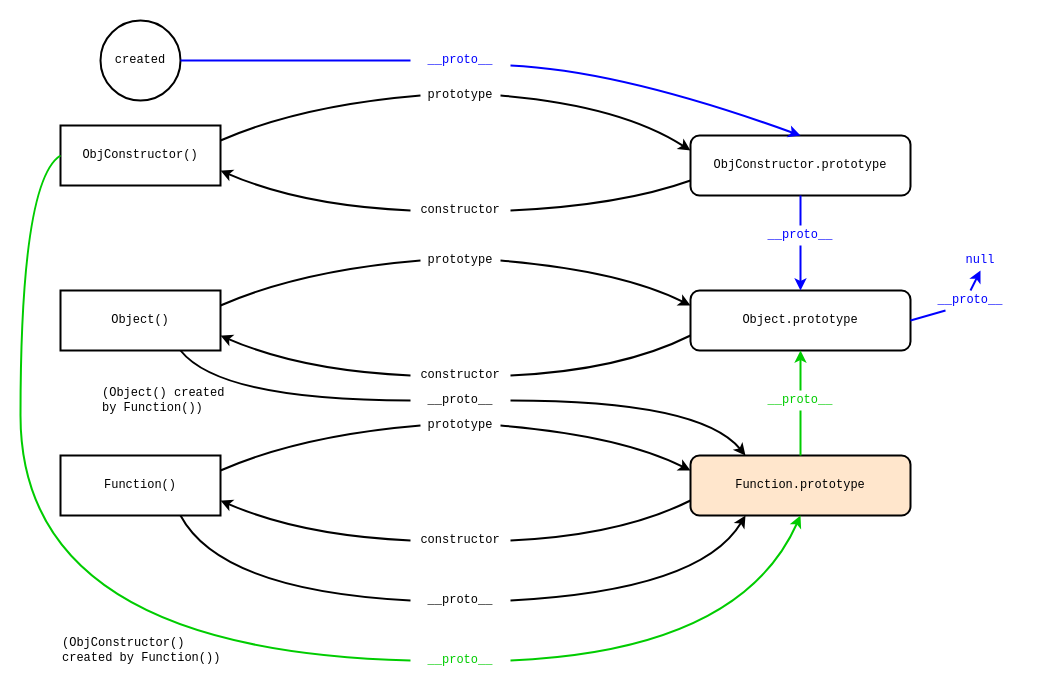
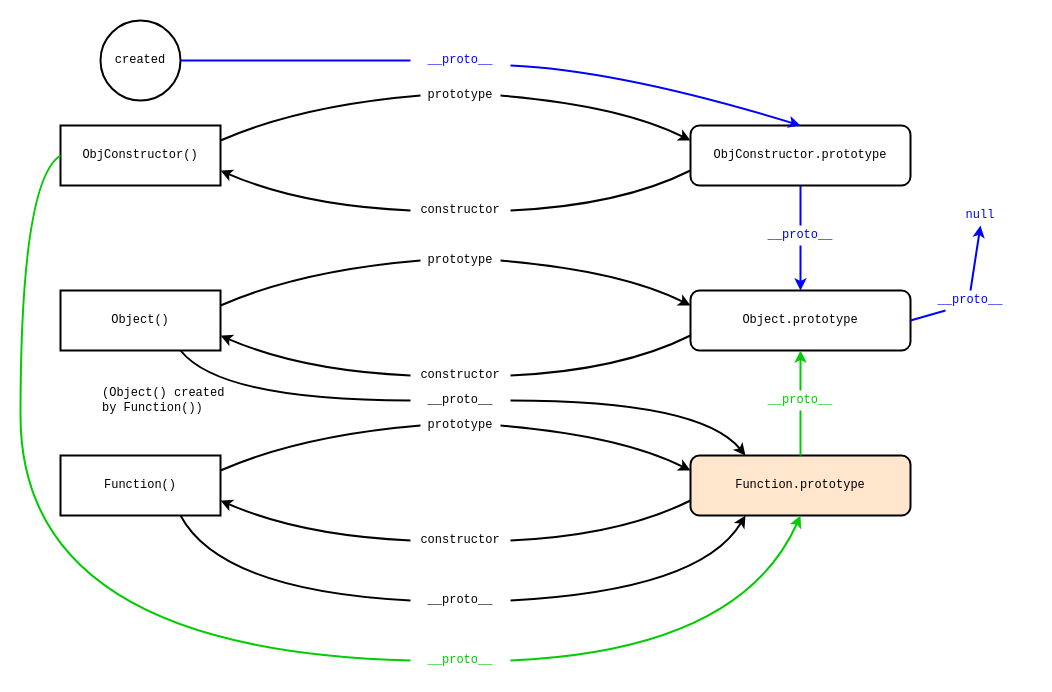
  <mxCell id="0" />
  <mxCell id="1" parent="0" />
  <mxCell id="2" value="Object.prototype" style="rounded=1;whiteSpace=wrap;html=1;strokeWidth=2;fontFamily=Courier New;" parent="1" vertex="1"><mxGeometry x="690" y="290" width="220" height="60" as="geometry" /></mxCell>
  <mxCell id="3" value="Object()" style="rounded=0;whiteSpace=wrap;html=1;strokeWidth=2;fontFamily=Courier New;" parent="1" vertex="1"><mxGeometry y="290" width="160" height="60" as="geometry" x="60" /></mxCell>
  <mxCell id="4" value="" style="curved=1;endArrow=classic;html=1;rounded=0;exitX=1;exitY=0.5;exitDx=0;exitDy=0;entryX=0;entryY=0.25;entryDx=0;entryDy=0;startArrow=none;strokeWidth=2;fontFamily=Courier New;" parent="1" source="5" target="2" edge="1"><mxGeometry width="50" height="50" relative="1" as="geometry"><mxPoint x="440" y="400" as="sourcePoint" /><mxPoint x="490" y="350" as="targetPoint" /><Array as="points"><mxPoint x="620" y="270" /></Array></mxGeometry></mxCell>
  <mxCell id="5" value="prototype" style="text;html=1;strokeColor=none;fillColor=none;align=center;verticalAlign=middle;whiteSpace=wrap;rounded=0;strokeWidth=2;fontFamily=Courier New;" parent="1" vertex="1"><mxGeometry x="420" y="245" width="80" height="30" as="geometry" /></mxCell>
  <mxCell id="6" value="" style="curved=1;endArrow=none;html=1;rounded=0;exitX=1;exitY=0.25;exitDx=0;exitDy=0;entryX=0;entryY=0.5;entryDx=0;entryDy=0;strokeWidth=2;fontFamily=Courier New;" parent="1" source="3" target="5" edge="1"><mxGeometry width="50" height="50" relative="1" as="geometry"><mxPoint x="220" y="330" as="sourcePoint" /><mxPoint x="700" y="275" as="targetPoint" /><Array as="points"><mxPoint x="300" y="270" /></Array></mxGeometry></mxCell>
  <mxCell id="7" value="" style="curved=1;endArrow=classic;html=1;rounded=0;entryX=1;entryY=0.75;entryDx=0;entryDy=0;exitX=0;exitY=0.5;exitDx=0;exitDy=0;startArrow=none;strokeWidth=2;fontFamily=Courier New;" parent="1" source="8" target="3" edge="1"><mxGeometry width="50" height="50" relative="1" as="geometry"><mxPoint x="440" y="400" as="sourcePoint" /><mxPoint x="490" y="350" as="targetPoint" /><Array as="points"><mxPoint x="300" y="370" /></Array></mxGeometry></mxCell>
  <mxCell id="8" value="constructor" style="text;html=1;strokeColor=none;fillColor=none;align=center;verticalAlign=middle;whiteSpace=wrap;rounded=0;strokeWidth=2;fontFamily=Courier New;fontColor=#000000;" parent="1" vertex="1"><mxGeometry x="410" y="360" width="100" height="30" as="geometry" /></mxCell>
  <mxCell id="9" value="" style="curved=1;endArrow=none;html=1;rounded=0;entryX=1;entryY=0.5;entryDx=0;entryDy=0;exitX=0;exitY=0.75;exitDx=0;exitDy=0;strokeWidth=2;fontFamily=Courier New;" parent="1" source="2" target="8" edge="1"><mxGeometry width="50" height="50" relative="1" as="geometry"><mxPoint x="730" y="290" as="sourcePoint" /><mxPoint x="220" y="345" as="targetPoint" /><Array as="points"><mxPoint x="620" y="370" /></Array></mxGeometry></mxCell>
- <mxCell id="10" value="ObjConstructor.prototype" style="rounded=1;whiteSpace=wrap;html=1;strokeWidth=2;fontFamily=Courier New;" parent="1" vertex="1"><mxGeometry x="690" y="135" width="220" height="60" as="geometry" /></mxCell>
+ <mxCell id="10" value="ObjConstructor.prototype" style="rounded=1;whiteSpace=wrap;html=1;strokeWidth=2;fontFamily=Courier New;" parent="1" vertex="1"><mxGeometry x="690" y="125" width="220" height="60" as="geometry" /></mxCell>
  <mxCell id="11" value="ObjConstructor()" style="rounded=0;whiteSpace=wrap;html=1;strokeWidth=2;fontFamily=Courier New;" parent="1" vertex="1"><mxGeometry y="125" width="160" height="60" as="geometry" x="60" /></mxCell>
  <mxCell id="12" value="" style="curved=1;endArrow=classic;html=1;rounded=0;exitX=1;exitY=0.5;exitDx=0;exitDy=0;entryX=0;entryY=0.25;entryDx=0;entryDy=0;startArrow=none;strokeWidth=2;fontFamily=Courier New;" parent="1" source="13" target="10" edge="1"><mxGeometry width="50" height="50" relative="1" as="geometry"><mxPoint x="440" y="235" as="sourcePoint" /><mxPoint x="490" y="185" as="targetPoint" /><Array as="points"><mxPoint x="620" y="105" /></Array></mxGeometry></mxCell>
  <mxCell id="13" value="prototype" style="text;html=1;strokeColor=none;fillColor=none;align=center;verticalAlign=middle;whiteSpace=wrap;rounded=0;strokeWidth=2;fontFamily=Courier New;" parent="1" vertex="1"><mxGeometry x="420" y="80" width="80" height="30" as="geometry" /></mxCell>
  <mxCell id="14" value="" style="curved=1;endArrow=none;html=1;rounded=0;exitX=1;exitY=0.25;exitDx=0;exitDy=0;entryX=0;entryY=0.5;entryDx=0;entryDy=0;strokeWidth=2;fontFamily=Courier New;" parent="1" source="11" target="13" edge="1"><mxGeometry width="50" height="50" relative="1" as="geometry"><mxPoint x="220" y="165" as="sourcePoint" /><mxPoint x="700" y="110" as="targetPoint" /><Array as="points"><mxPoint x="300" y="105" /></Array></mxGeometry></mxCell>
  <mxCell id="15" value="" style="curved=1;endArrow=classic;html=1;rounded=0;entryX=1;entryY=0.75;entryDx=0;entryDy=0;exitX=0;exitY=0.5;exitDx=0;exitDy=0;startArrow=none;strokeWidth=2;fontFamily=Courier New;" parent="1" source="16" target="11" edge="1"><mxGeometry width="50" height="50" relative="1" as="geometry"><mxPoint x="440" y="235" as="sourcePoint" /><mxPoint x="490" y="185" as="targetPoint" /><Array as="points"><mxPoint x="300" y="205" /></Array></mxGeometry></mxCell>
  <mxCell id="16" value="constructor" style="text;html=1;strokeColor=none;fillColor=none;align=center;verticalAlign=middle;whiteSpace=wrap;rounded=0;strokeWidth=2;fontFamily=Courier New;" parent="1" vertex="1"><mxGeometry x="410" y="195" width="100" height="30" as="geometry" /></mxCell>
  <mxCell id="17" value="" style="curved=1;endArrow=none;html=1;rounded=0;entryX=1;entryY=0.5;entryDx=0;entryDy=0;exitX=0;exitY=0.75;exitDx=0;exitDy=0;strokeWidth=2;fontFamily=Courier New;" parent="1" source="10" target="16" edge="1"><mxGeometry width="50" height="50" relative="1" as="geometry"><mxPoint x="730" y="125" as="sourcePoint" /><mxPoint x="220" y="180" as="targetPoint" /><Array as="points"><mxPoint x="620" y="205" /></Array></mxGeometry></mxCell>
  <mxCell id="18" value="Function.prototype" style="rounded=1;whiteSpace=wrap;html=1;strokeWidth=2;fontFamily=Courier New;fillColor=#ffe6cc;" parent="1" vertex="1"><mxGeometry x="690" y="455" width="220" height="60" as="geometry" /></mxCell>
  <mxCell id="19" value="Function()" style="rounded=0;whiteSpace=wrap;html=1;strokeWidth=2;fontFamily=Courier New;" parent="1" vertex="1"><mxGeometry y="455" width="160" height="60" as="geometry" x="60" /></mxCell>
  <mxCell id="20" value="" style="curved=1;endArrow=classic;html=1;rounded=0;exitX=1;exitY=0.5;exitDx=0;exitDy=0;entryX=0;entryY=0.25;entryDx=0;entryDy=0;startArrow=none;strokeWidth=2;fontFamily=Courier New;" parent="1" source="21" target="18" edge="1"><mxGeometry width="50" height="50" relative="1" as="geometry"><mxPoint x="440" y="565" as="sourcePoint" /><mxPoint x="490" y="515" as="targetPoint" /><Array as="points"><mxPoint x="620" y="435" /></Array></mxGeometry></mxCell>
  <mxCell id="21" value="prototype" style="text;html=1;strokeColor=none;fillColor=none;align=center;verticalAlign=middle;whiteSpace=wrap;rounded=0;strokeWidth=2;fontFamily=Courier New;fontColor=#000000;" parent="1" vertex="1"><mxGeometry x="420" y="410" width="80" height="30" as="geometry" /></mxCell>
  <mxCell id="22" value="" style="curved=1;endArrow=none;html=1;rounded=0;exitX=1;exitY=0.25;exitDx=0;exitDy=0;entryX=0;entryY=0.5;entryDx=0;entryDy=0;strokeWidth=2;fontFamily=Courier New;" parent="1" source="19" target="21" edge="1"><mxGeometry width="50" height="50" relative="1" as="geometry"><mxPoint x="220" y="495" as="sourcePoint" /><mxPoint x="700" y="440" as="targetPoint" /><Array as="points"><mxPoint x="300" y="435" /></Array></mxGeometry></mxCell>
  <mxCell id="23" value="" style="curved=1;endArrow=classic;html=1;rounded=0;entryX=1;entryY=0.75;entryDx=0;entryDy=0;exitX=0;exitY=0.5;exitDx=0;exitDy=0;startArrow=none;strokeWidth=2;fontFamily=Courier New;" parent="1" source="24" target="19" edge="1"><mxGeometry width="50" height="50" relative="1" as="geometry"><mxPoint x="440" y="565" as="sourcePoint" /><mxPoint x="490" y="515" as="targetPoint" /><Array as="points"><mxPoint x="300" y="535" /></Array></mxGeometry></mxCell>
  <mxCell id="24" value="constructor" style="text;html=1;strokeColor=none;fillColor=none;align=center;verticalAlign=middle;whiteSpace=wrap;rounded=0;strokeWidth=2;fontFamily=Courier New;fontColor=#000000;" parent="1" vertex="1"><mxGeometry x="410" y="525" width="100" height="30" as="geometry" /></mxCell>
  <mxCell id="25" value="" style="curved=1;endArrow=none;html=1;rounded=0;entryX=1;entryY=0.5;entryDx=0;entryDy=0;exitX=0;exitY=0.75;exitDx=0;exitDy=0;strokeWidth=2;fontFamily=Courier New;" parent="1" source="18" target="24" edge="1"><mxGeometry width="50" height="50" relative="1" as="geometry"><mxPoint x="730" y="455" as="sourcePoint" /><mxPoint x="220" y="510" as="targetPoint" /><Array as="points"><mxPoint x="620" y="535" /></Array></mxGeometry></mxCell>
  <mxCell id="26" value="" style="curved=1;endArrow=classic;html=1;rounded=0;entryX=0.25;entryY=0;entryDx=0;entryDy=0;exitX=1;exitY=0.5;exitDx=0;exitDy=0;startArrow=none;strokeWidth=2;fontFamily=Courier New;fillColor=#f8cecc;strokeColor=#000000;" parent="1" source="27" target="18" edge="1"><mxGeometry width="50" height="50" relative="1" as="geometry"><mxPoint x="420" y="220" as="sourcePoint" /><mxPoint x="230" y="180" as="targetPoint" /><Array as="points"><mxPoint x="700" y="400" /></Array></mxGeometry></mxCell>
  <mxCell id="27" value="__proto__" style="text;html=1;strokeColor=none;fillColor=none;align=center;verticalAlign=middle;whiteSpace=wrap;rounded=0;strokeWidth=2;fontFamily=Courier New;fontColor=#000000;" parent="1" vertex="1"><mxGeometry x="410" y="390" width="100" height="20" as="geometry" /></mxCell>
  <mxCell id="28" value="" style="curved=1;endArrow=none;html=1;rounded=0;entryX=0;entryY=0.5;entryDx=0;entryDy=0;exitX=0.75;exitY=1;exitDx=0;exitDy=0;startArrow=none;strokeWidth=2;fontFamily=Courier New;fillColor=#f8cecc;strokeColor=#000000;" parent="1" source="3" target="27" edge="1"><mxGeometry width="50" height="50" relative="1" as="geometry"><mxPoint x="190" y="350" as="sourcePoint" /><mxPoint x="690" y="455" as="targetPoint" /><Array as="points"><mxPoint x="220" y="400" /></Array></mxGeometry></mxCell>
  <mxCell id="29" value="" style="curved=1;endArrow=classic;html=1;rounded=0;entryX=0.25;entryY=1;entryDx=0;entryDy=0;exitX=1;exitY=0.5;exitDx=0;exitDy=0;startArrow=none;strokeWidth=2;fontFamily=Courier New;fillColor=#f8cecc;strokeColor=#000000;" parent="1" source="30" target="18" edge="1"><mxGeometry width="50" height="50" relative="1" as="geometry"><mxPoint x="520" y="410" as="sourcePoint" /><mxPoint x="735" y="465" as="targetPoint" /><Array as="points"><mxPoint x="700" y="590" /></Array></mxGeometry></mxCell>
  <mxCell id="30" value="__proto__" style="text;html=1;strokeColor=none;fillColor=none;align=center;verticalAlign=middle;whiteSpace=wrap;rounded=0;strokeWidth=2;fontFamily=Courier New;fontColor=#000000;" parent="1" vertex="1"><mxGeometry x="410" y="590" width="100" height="20" as="geometry" /></mxCell>
  <mxCell id="31" value="" style="curved=1;endArrow=none;html=1;rounded=0;entryX=0;entryY=0.5;entryDx=0;entryDy=0;exitX=0.75;exitY=1;exitDx=0;exitDy=0;startArrow=none;strokeWidth=2;fontFamily=Courier New;fillColor=#f8cecc;strokeColor=#000000;" parent="1" source="19" target="30" edge="1"><mxGeometry width="50" height="50" relative="1" as="geometry"><mxPoint x="190" y="515" as="sourcePoint" /><mxPoint x="725" y="515" as="targetPoint" /><Array as="points"><mxPoint x="220" y="590" /></Array></mxGeometry></mxCell>
  <mxCell id="32" value="" style="curved=1;endArrow=classic;html=1;rounded=0;entryX=0.5;entryY=1;entryDx=0;entryDy=0;exitX=1;exitY=0.5;exitDx=0;exitDy=0;startArrow=none;strokeWidth=2;fontFamily=Courier New;fillColor=#f8cecc;strokeColor=#00CC00;" parent="1" source="33" target="18" edge="1"><mxGeometry width="50" height="50" relative="1" as="geometry"><mxPoint x="520" y="610" as="sourcePoint" /><mxPoint x="735" y="525" as="targetPoint" /><Array as="points"><mxPoint x="740" y="650" /></Array></mxGeometry></mxCell>
  <mxCell id="33" value="__proto__" style="text;html=1;strokeColor=none;fillColor=none;align=center;verticalAlign=middle;whiteSpace=wrap;rounded=0;strokeWidth=2;fontFamily=Courier New;fontColor=#00CC00;" parent="1" vertex="1"><mxGeometry x="410" y="650" width="100" height="20" as="geometry" /></mxCell>
  <mxCell id="34" value="" style="curved=1;endArrow=none;html=1;rounded=0;exitX=0;exitY=0.5;exitDx=0;exitDy=0;startArrow=none;strokeWidth=2;fontFamily=Courier New;fillColor=#f8cecc;strokeColor=#00CC00;" parent="1" source="11" edge="1"><mxGeometry width="50" height="50" relative="1" as="geometry"><mxPoint x="130" y="185" as="sourcePoint" /><mxPoint x="410" y="660" as="targetPoint" /><Array as="points"><mxPoint x="20" y="180" /><mxPoint x="20" y="650" /></Array></mxGeometry></mxCell>
  <mxCell id="35" value="(Object() created by&amp;nbsp;Function())" style="text;html=1;strokeColor=none;fillColor=none;align=left;verticalAlign=middle;whiteSpace=wrap;rounded=0;strokeWidth=2;fontFamily=Courier New;fontColor=#000000;" parent="1" vertex="1"><mxGeometry x="100" y="390" width="130" height="20" as="geometry" /></mxCell>
- <mxCell id="36" value="(ObjConstructor() created by&amp;nbsp;Function())" style="text;html=1;strokeColor=none;fillColor=none;align=left;verticalAlign=middle;whiteSpace=wrap;rounded=0;strokeWidth=2;fontFamily=Courier New;fontColor=#000000;" parent="1" vertex="1"><mxGeometry y="640" width="170" height="20" as="geometry" x="60" /></mxCell>
  <mxCell id="37" value="" style="curved=1;endArrow=classic;html=1;rounded=0;entryX=0.5;entryY=1;entryDx=0;entryDy=0;exitX=0.5;exitY=0;exitDx=0;exitDy=0;startArrow=none;strokeWidth=2;fontFamily=Courier New;fillColor=#f8cecc;strokeColor=#00CC00;fontColor=#0000FF;" parent="1" source="38" target="2" edge="1"><mxGeometry width="50" height="50" relative="1" as="geometry"><mxPoint x="520" y="410" as="sourcePoint" /><mxPoint x="755" y="465" as="targetPoint" /></mxGeometry></mxCell>
  <mxCell id="38" value="__proto__" style="text;html=1;strokeColor=none;fillColor=none;align=center;verticalAlign=middle;whiteSpace=wrap;rounded=0;strokeWidth=2;fontFamily=Courier New;fontColor=#00CC00;" parent="1" vertex="1"><mxGeometry x="745" y="390" width="110" height="20" as="geometry" /></mxCell>
  <mxCell id="39" value="" style="curved=1;endArrow=none;html=1;rounded=0;entryX=0.5;entryY=1;entryDx=0;entryDy=0;exitX=0.5;exitY=0;exitDx=0;exitDy=0;startArrow=none;strokeWidth=2;fontFamily=Courier New;fillColor=#f8cecc;strokeColor=#00CC00;" parent="1" source="18" target="38" edge="1"><mxGeometry width="50" height="50" relative="1" as="geometry"><mxPoint x="855" y="455" as="sourcePoint" /><mxPoint x="855" y="350" as="targetPoint" /></mxGeometry></mxCell>
  <mxCell id="40" value="" style="curved=1;endArrow=classic;html=1;rounded=0;entryX=0.5;entryY=0;entryDx=0;entryDy=0;exitX=0.5;exitY=1;exitDx=0;exitDy=0;startArrow=none;strokeWidth=2;fontFamily=Courier New;fillColor=#f8cecc;strokeColor=#0000FF;fontColor=#0000FF;" parent="1" source="41" target="2" edge="1"><mxGeometry width="50" height="50" relative="1" as="geometry"><mxPoint x="810" y="400" as="sourcePoint" /><mxPoint x="810" y="360" as="targetPoint" /></mxGeometry></mxCell>
  <mxCell id="41" value="__proto__" style="text;html=1;strokeColor=none;fillColor=none;align=center;verticalAlign=middle;whiteSpace=wrap;rounded=0;strokeWidth=2;fontFamily=Courier New;fontColor=#0000FF;" parent="1" vertex="1"><mxGeometry x="745" y="225" width="110" height="20" as="geometry" /></mxCell>
  <mxCell id="42" value="" style="curved=1;endArrow=none;html=1;rounded=0;entryX=0.5;entryY=0;entryDx=0;entryDy=0;exitX=0.5;exitY=1;exitDx=0;exitDy=0;startArrow=none;strokeWidth=2;fontFamily=Courier New;fillColor=#f8cecc;strokeColor=#0000FF;" parent="1" source="10" target="41" edge="1"><mxGeometry width="50" height="50" relative="1" as="geometry"><mxPoint x="800" y="185" as="sourcePoint" /><mxPoint x="800" y="290" as="targetPoint" /></mxGeometry></mxCell>
- <mxCell id="43" value="null" style="text;html=1;strokeColor=none;fillColor=none;align=center;verticalAlign=middle;whiteSpace=wrap;rounded=0;strokeWidth=2;fontFamily=Courier New;fontColor=#0000FF;" parent="1" vertex="1"><mxGeometry x="930" y="250" width="100" height="20" as="geometry" /></mxCell>
+ <mxCell id="43" value="null" style="text;html=1;strokeColor=none;fillColor=none;align=center;verticalAlign=middle;whiteSpace=wrap;rounded=0;strokeWidth=2;fontFamily=Courier New;fontColor=#0000FF;" parent="1" vertex="1"><mxGeometry x="930" y="205" width="100" height="20" as="geometry" /></mxCell>
  <mxCell id="44" value="" style="curved=1;endArrow=classic;html=1;rounded=0;entryX=0.5;entryY=1;entryDx=0;entryDy=0;exitX=0.5;exitY=0;exitDx=0;exitDy=0;startArrow=none;strokeWidth=2;fontFamily=Courier New;fillColor=#f8cecc;strokeColor=#0000FF;fontColor=#0000FF;" parent="1" source="45" target="43" edge="1"><mxGeometry width="50" height="50" relative="1" as="geometry"><mxPoint x="810" y="255" as="sourcePoint" /><mxPoint x="810" y="300" as="targetPoint" /><Array as="points" /></mxGeometry></mxCell>
  <mxCell id="45" value="__proto__" style="text;html=1;strokeColor=none;fillColor=none;align=center;verticalAlign=middle;whiteSpace=wrap;rounded=0;strokeWidth=2;fontFamily=Courier New;fontColor=#0000FF;" parent="1" vertex="1"><mxGeometry x="920" y="290" width="100" height="20" as="geometry" /></mxCell>
  <mxCell id="46" value="" style="curved=1;endArrow=none;html=1;rounded=0;exitX=1;exitY=0.5;exitDx=0;exitDy=0;startArrow=none;strokeWidth=2;fontFamily=Courier New;fillColor=#f8cecc;strokeColor=#0000FF;entryX=0.25;entryY=1;entryDx=0;entryDy=0;fontColor=#0000FF;" parent="1" source="2" target="45" edge="1"><mxGeometry width="50" height="50" relative="1" as="geometry"><mxPoint x="910" y="320" as="sourcePoint" /><mxPoint x="930" y="320" as="targetPoint" /><Array as="points" /></mxGeometry></mxCell>
  <mxCell id="47" value="created" style="ellipse;whiteSpace=wrap;html=1;aspect=fixed;strokeColor=#000000;fontColor=#000000;fontFamily=Courier New;strokeWidth=2;" parent="1" vertex="1"><mxGeometry x="100" y="20" width="80" height="80" as="geometry" /></mxCell>
  <mxCell id="48" value="" style="curved=1;endArrow=classic;html=1;rounded=0;entryX=0.5;entryY=0;entryDx=0;entryDy=0;exitX=1;exitY=0.75;exitDx=0;exitDy=0;startArrow=none;strokeWidth=2;fontFamily=Courier New;fillColor=#f8cecc;strokeColor=#0000FF;fontColor=#0000FF;" parent="1" source="49" target="10" edge="1"><mxGeometry width="50" height="50" relative="1" as="geometry"><mxPoint x="810" y="255" as="sourcePoint" /><mxPoint x="810" y="300" as="targetPoint" /><Array as="points"><mxPoint x="620" y="70" /></Array></mxGeometry></mxCell>
  <mxCell id="49" value="__proto__" style="text;html=1;strokeColor=none;fillColor=none;align=center;verticalAlign=middle;whiteSpace=wrap;rounded=0;strokeWidth=2;fontFamily=Courier New;fontColor=#0000FF;" parent="1" vertex="1"><mxGeometry x="410" y="50" width="100" height="20" as="geometry" /></mxCell>
  <mxCell id="50" value="" style="curved=1;endArrow=none;html=1;rounded=0;exitX=1;exitY=0.5;exitDx=0;exitDy=0;startArrow=none;strokeWidth=2;fontFamily=Courier New;fillColor=#f8cecc;strokeColor=#0000FF;fontColor=#0000FF;" parent="1" source="47" edge="1"><mxGeometry width="50" height="50" relative="1" as="geometry"><mxPoint x="180" y="60" as="sourcePoint" /><mxPoint x="410" y="60" as="targetPoint" /><Array as="points" /></mxGeometry></mxCell>
